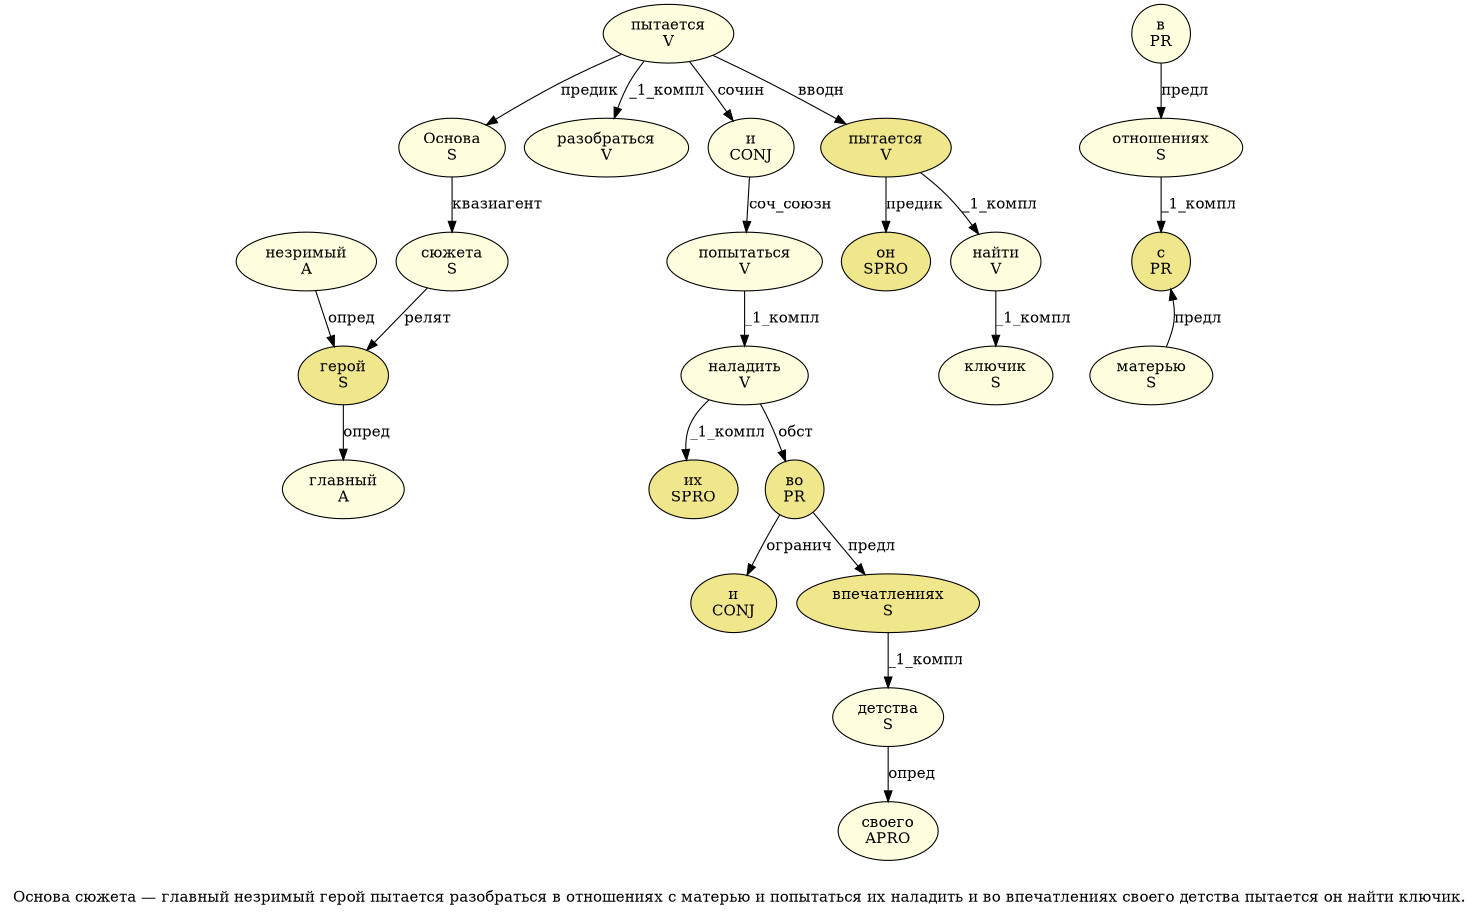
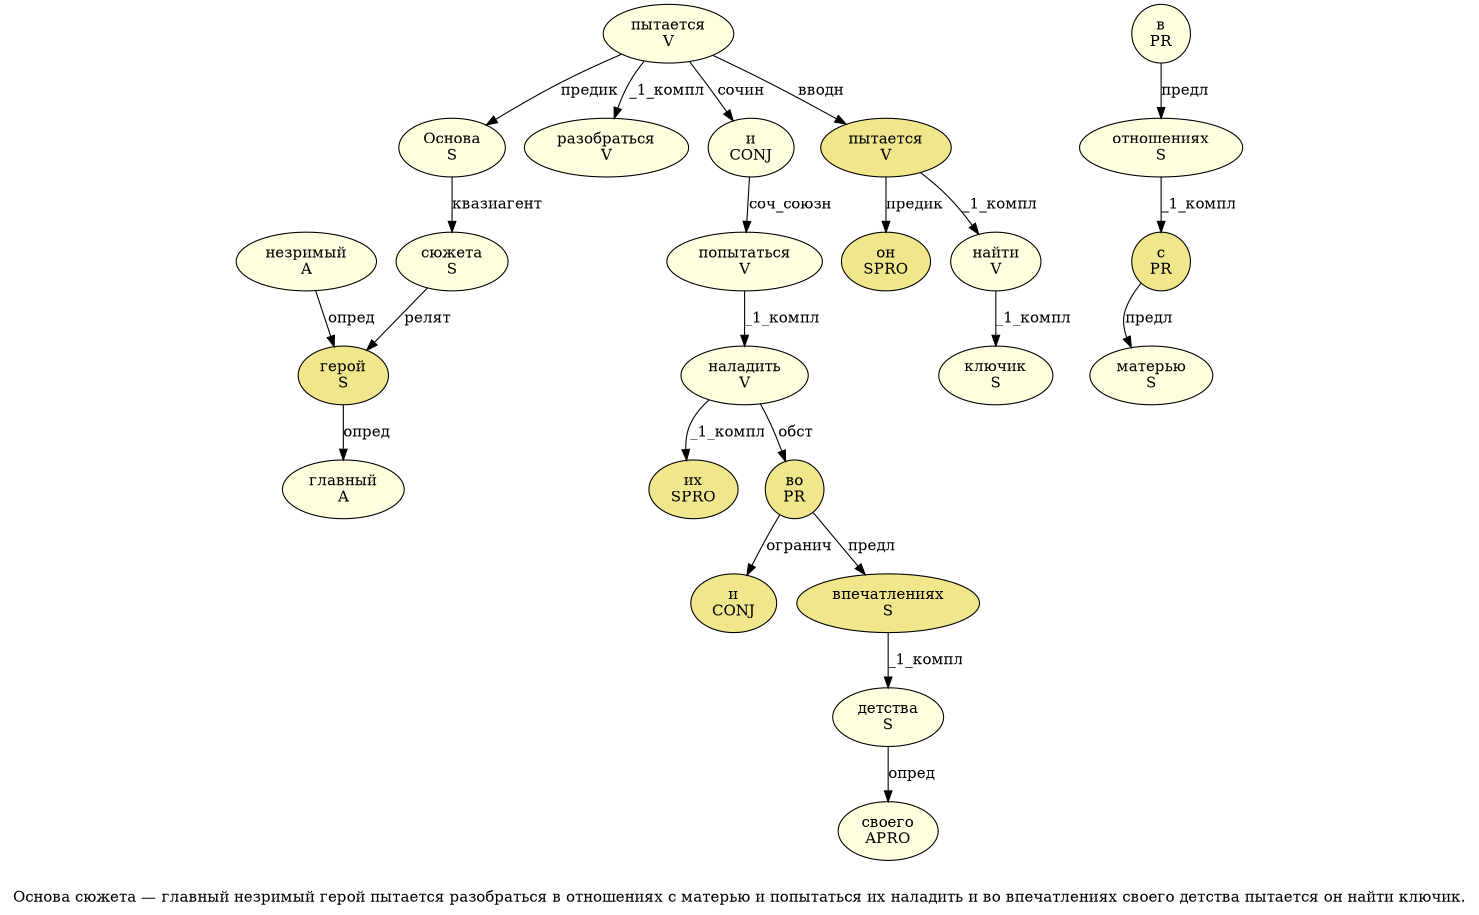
  digraph {
    label="Основа сюжета — главный незримый герой пытается разобраться в отношениях с матерью и попытаться их наладить и во впечатлениях своего детства пытается он найти ключик."
    node [fillcolor=lightyellow penwidth=1 shape=ellipse style=filled]
    n1 [label="Основа\nS"]
    n2 [label="сюжета\nS"]
    n3 [fillcolor=khaki label="герой\nS"]
    n4 [label="главный\nA"]
    n5 [label="незримый\nA"]
    n6 [label="пытается\nV"]
    n7 [label="разобраться\nV"]
    n8 [label="и\nCONJ"]
    n9 [fillcolor=khaki label="пытается\nV"]
    n10 [label="попытаться\nV"]
    n11 [fillcolor=khaki label="он\nSPRO"]
    n12 [label="найти\nV"]
    n13 [label="в\nPR"]
    n14 [label="отношениях\nS"]
    n15 [fillcolor=khaki label="с\nPR"]
    n16 [label="матерью\nS"]
    n17 [label="наладить\nV"]
    n18 [fillcolor=khaki label="их\nSPRO"]
    n19 [fillcolor=khaki label="во\nPR"]
    n20 [fillcolor=khaki label="и\nCONJ"]
    n21 [fillcolor=khaki label="впечатлениях\nS"]
    n22 [label="детства\nS"]
    n23 [label="своего\nAPRO"]
    n24 [label="ключик\nS"]
    n1 -> n2 [label="квазиагент"]
    n2 -> n3 [label="релят"]
    n3 -> n4 [label="опред"]
    n5 -> n3 [label="опред"]
    n6 -> n1 [label="предик"]
    n6 -> n7 [label="_1_компл"]
    n6 -> n8 [label="сочин"]
    n6 -> n9 [label="вводн"]
    n8 -> n10 [label="соч_союзн"]
    n9 -> n11 [label="предик"]
    n9 -> n12 [label="_1_компл"]
    n10 -> n17 [label="_1_компл"]
    n12 -> n24 [label="_1_компл"]
    n13 -> n14 [label="предл"]
    n14 -> n15 [label="_1_компл"]
-   n16 -> n15 [label="предл"]
+   n15 -> n16 [label="предл"]
    n17 -> n18 [label="_1_компл"]
    n17 -> n19 [label="обст"]
    n19 -> n20 [label="огранич"]
    n19 -> n21 [label="предл"]
    n21 -> n22 [label="_1_компл"]
    n22 -> n23 [label="опред"]
  }
